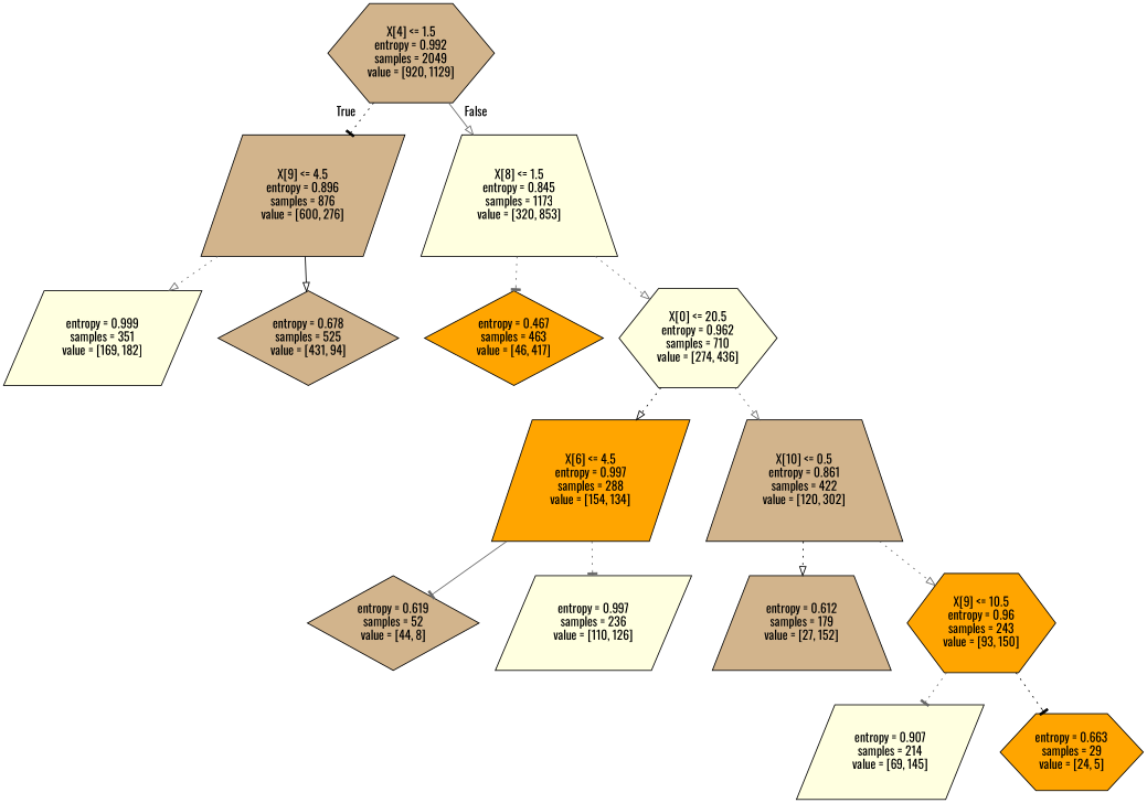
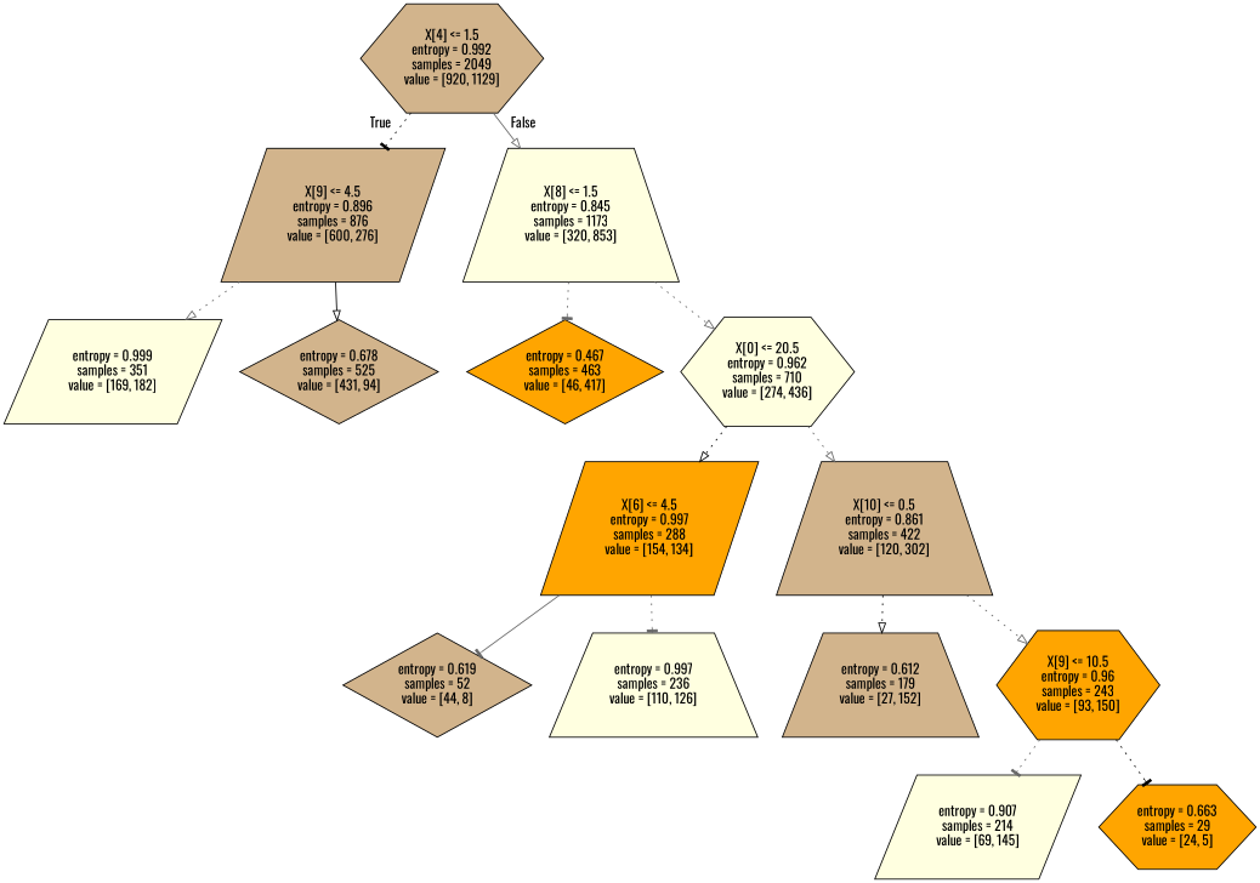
  digraph {
    fontname=Oswald
    node [fillcolor=tan fontname=Oswald shape=parallelogram style=filled]
    edge [arrowhead=onormal color=gray40 fontname=Oswald style=dotted]
    n1 [label="X[4] <= 1.5\nentropy = 0.992\nsamples = 2049\nvalue = [920, 1129]" shape=hexagon]
    n2 [label="X[9] <= 4.5\nentropy = 0.896\nsamples = 876\nvalue = [600, 276]"]
    n3 [fillcolor=lightyellow label="X[8] <= 1.5\nentropy = 0.845\nsamples = 1173\nvalue = [320, 853]" shape=trapezium]
    n4 [fillcolor=lightyellow label="entropy = 0.999\nsamples = 351\nvalue = [169, 182]"]
    n5 [label="entropy = 0.678\nsamples = 525\nvalue = [431, 94]" shape=diamond]
    n6 [fillcolor=orange label="entropy = 0.467\nsamples = 463\nvalue = [46, 417]" shape=diamond]
    n7 [fillcolor=lightyellow label="X[0] <= 20.5\nentropy = 0.962\nsamples = 710\nvalue = [274, 436]" shape=hexagon]
    n8 [fillcolor=orange label="X[6] <= 4.5\nentropy = 0.997\nsamples = 288\nvalue = [154, 134]"]
    n9 [label="X[10] <= 0.5\nentropy = 0.861\nsamples = 422\nvalue = [120, 302]" shape=trapezium]
    n10 [label="entropy = 0.619\nsamples = 52\nvalue = [44, 8]" shape=diamond]
-   n11 [fillcolor=lightyellow label="entropy = 0.997\nsamples = 236\nvalue = [110, 126]"]
+   n11 [fillcolor=lightyellow label="entropy = 0.997\nsamples = 236\nvalue = [110, 126]" shape=trapezium]
    n12 [label="entropy = 0.612\nsamples = 179\nvalue = [27, 152]" shape=trapezium]
    n13 [fillcolor=orange label="X[9] <= 10.5\nentropy = 0.96\nsamples = 243\nvalue = [93, 150]" shape=hexagon]
    n14 [fillcolor=lightyellow label="entropy = 0.907\nsamples = 214\nvalue = [69, 145]"]
    n15 [fillcolor=orange label="entropy = 0.663\nsamples = 29\nvalue = [24, 5]" shape=hexagon]
    n1 -> n2 [arrowhead=tee color=black headlabel=True labelangle=45 labeldistance=2.5]
    n1 -> n3 [headlabel=False labelangle=-45 labeldistance=2.5 style=solid]
    n2 -> n4
    n2 -> n5 [color=black style=solid]
    n3 -> n6 [arrowhead=tee]
    n3 -> n7
    n7 -> n8 [color=black]
    n7 -> n9
    n8 -> n10 [arrowhead=tee style=solid]
    n8 -> n11 [arrowhead=tee]
    n9 -> n12 [color=black]
    n9 -> n13
    n13 -> n14 [arrowhead=tee]
    n13 -> n15 [arrowhead=tee color=black]
  }
